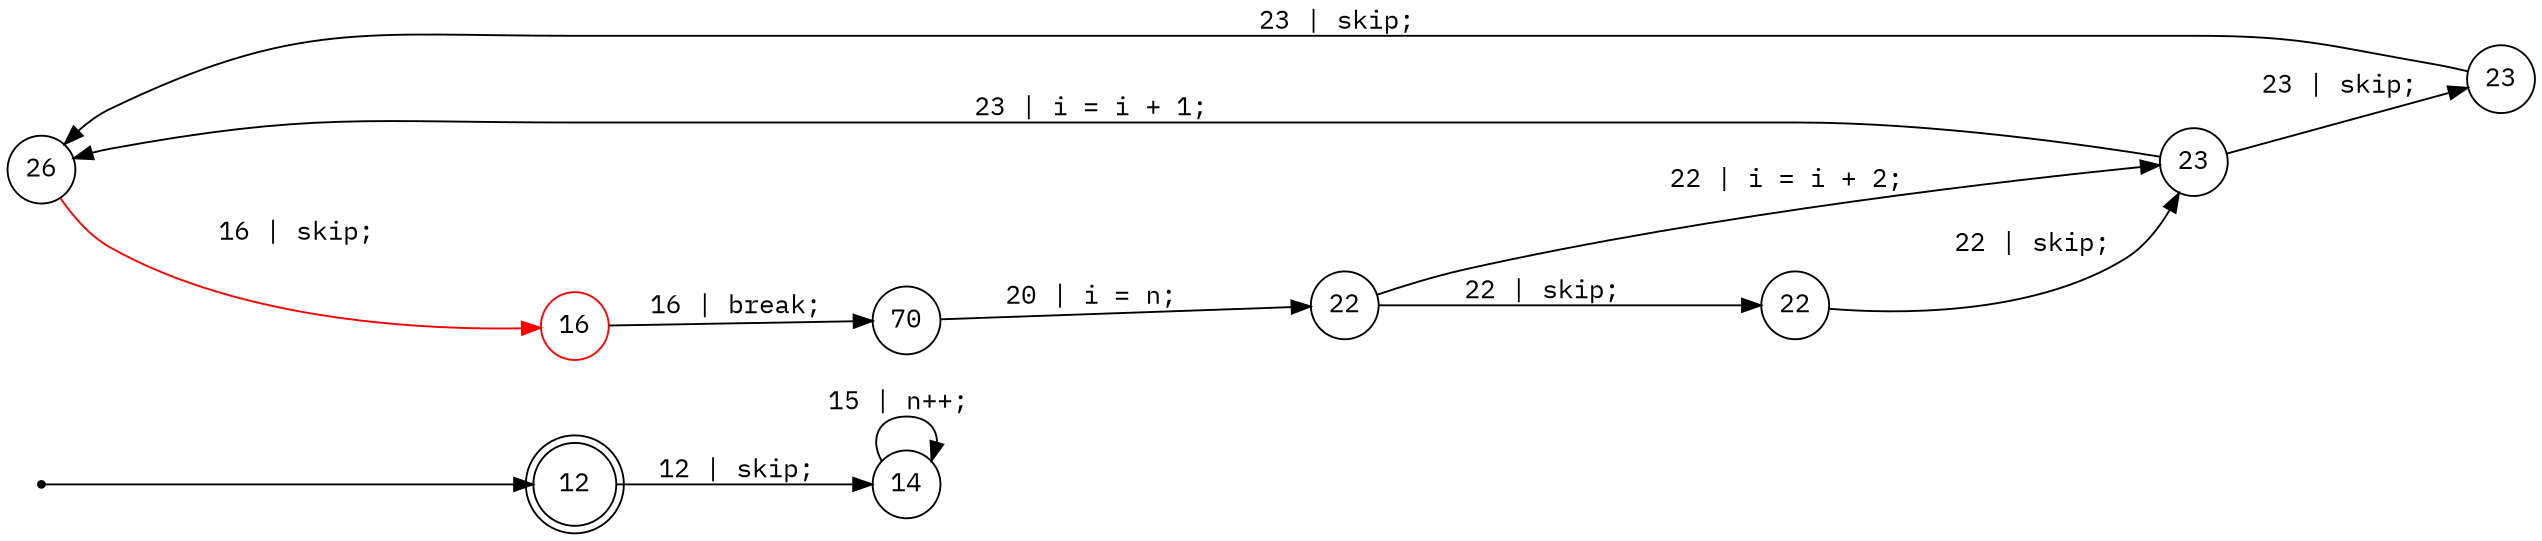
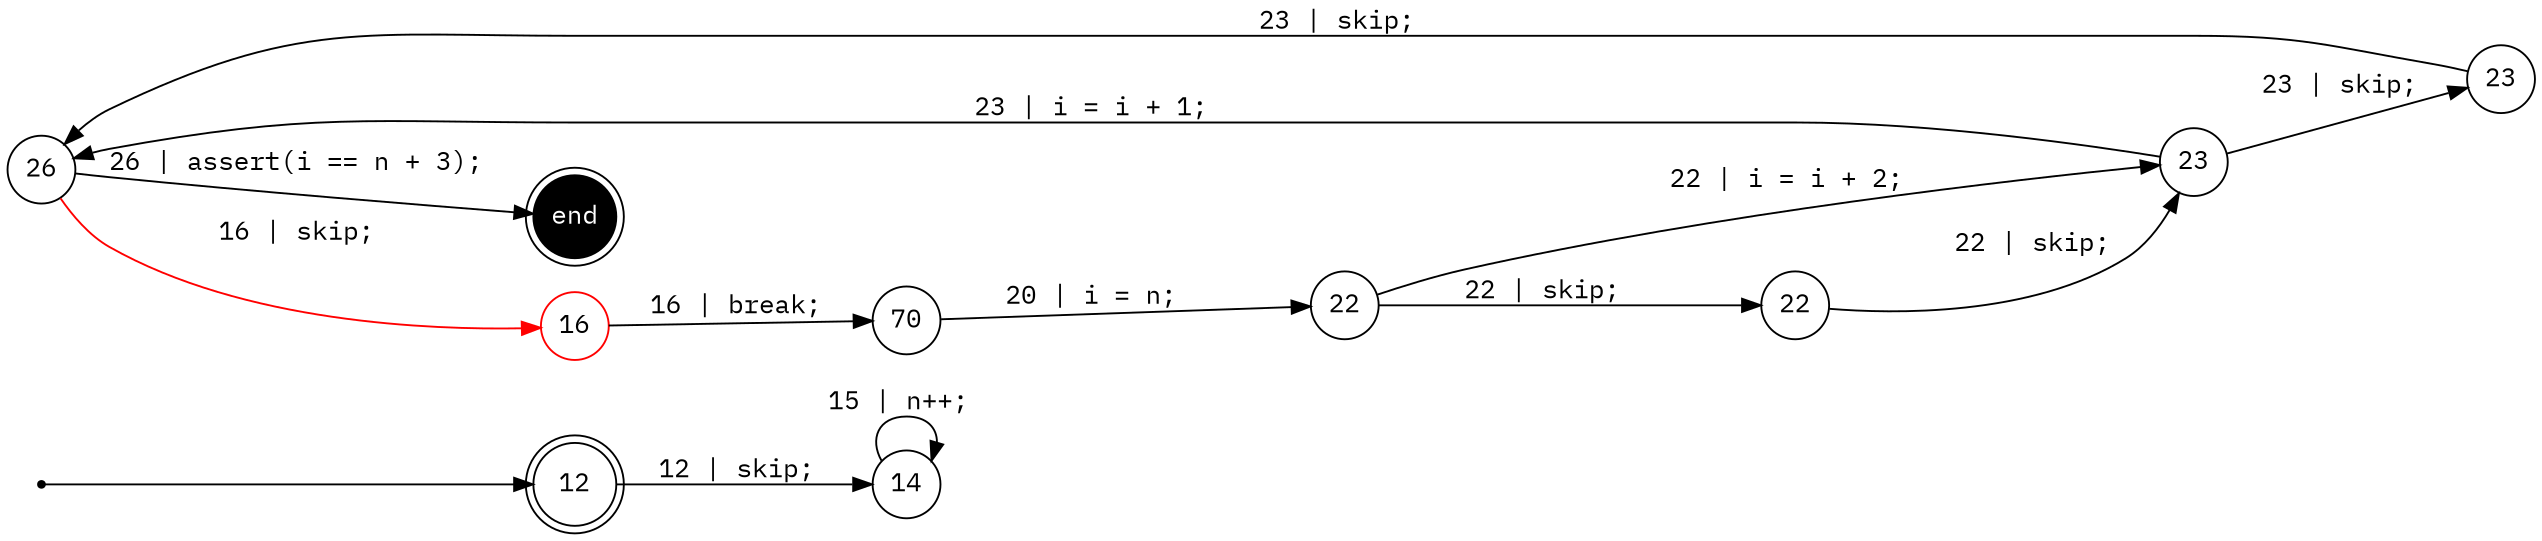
  digraph {
    fontname="IBM Plex Mono"
    rankdir=LR
    node [fixedsize=true fontname="IBM Plex Mono" shape=circle]
    edge [fontname="IBM Plex Mono"]
    n1 [label=12 shape=doublecircle]
    n2 [label=14]
    s93824994230640 [shape=point fixedsize=""]
+   n4 [fillcolor=black fontcolor=white label=end shape=doublecircle style=filled]
    n5 [color=red label=16]
    n6 [label=70]
    n7 [label=22]
    n8 [label=22]
    n9 [label=23]
    n10 [label=23]
    n11 [label=26]
    n1 -> n2 [label="12 | skip; "]
    n2 -> n2 [label="15 | n++; "]
    s93824994230640 -> n1
    n5 -> n6 [label="16 | break; "]
    n6 -> n7 [label="20 | i = n; "]
    n7 -> n8 [label="22 | skip; "]
    n7 -> n9 [label="22 | i = i + 2; "]
    n8 -> n9 [label="22 | skip; "]
    n9 -> n10 [label="23 | skip; "]
    n9 -> n11 [label="23 | i = i + 1; "]
    n10 -> n11 [label="23 | skip; "]
+   n11 -> n4 [label="26 | assert(i == n + 3); "]
    n11 -> n5 [color=red label="16 | skip; "]
  }
